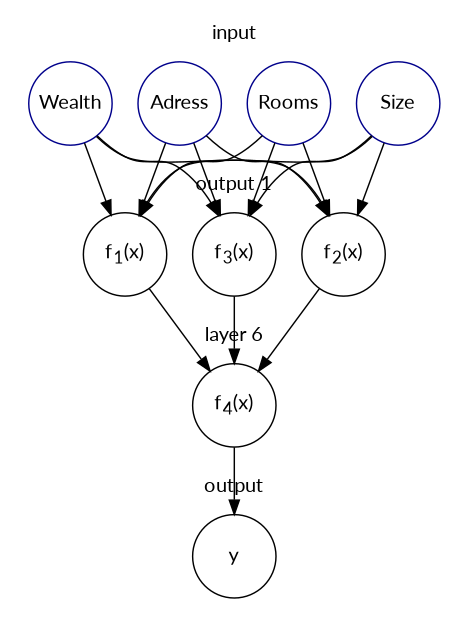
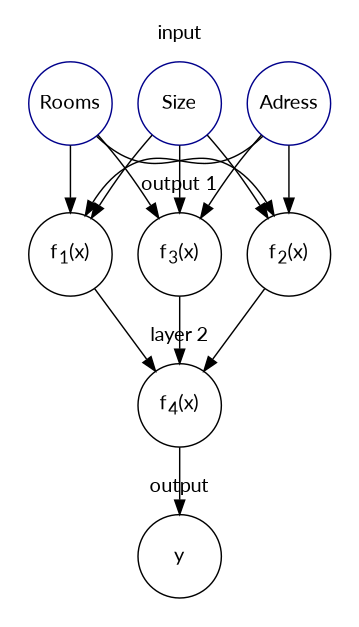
  digraph {
    fontname=Lato
    rankdir=TB
    node [fixedsize=true fontname=Lato shape=circle]
    edge [fontname=Lato]
    n1 [color=blue4 label=Size style=solid width=0.8]
    n2 [color=blue4 label=Rooms style=solid width=0.8]
    n3 [color=blue4 label=Adress style=solid width=0.8]
-   n4 [color=blue4 label=Wealth style=solid width=0.8]
    n5 [label=<f<SUB>1</SUB>(x)> width=0.8]
    n6 [label=<f<SUB>2</SUB>(x)> width=0.8]
    n7 [label=<f<SUB>3</SUB>(x)> width=0.8]
    n8 [label=<f<SUB>4</SUB>(x)> width=0.8]
    y [width=0.8]
    subgraph cluster_1 {
      color=white
      label=input
      n1
      n2
      n3
-     n4
    }
    subgraph cluster_2 {
      color=white
-     label="layer 6"
+     label="layer 2"
      n8
    }
    subgraph cluster_3 {
      color=white
      label="output 1"
      n5
      n6
      n7
    }
    subgraph cluster_4 {
      color=white
      label=output
      y
    }
    n1 -> n5
    n1 -> n6
    n1 -> n7
    n2 -> n5
    n2 -> n6
    n2 -> n7
    n3 -> n5
    n3 -> n6
    n3 -> n7
-   n4 -> n5
-   n4 -> n6
-   n4 -> n7
    n5 -> n8
    n6 -> n8
    n7 -> n8
    n8 -> y
  }
